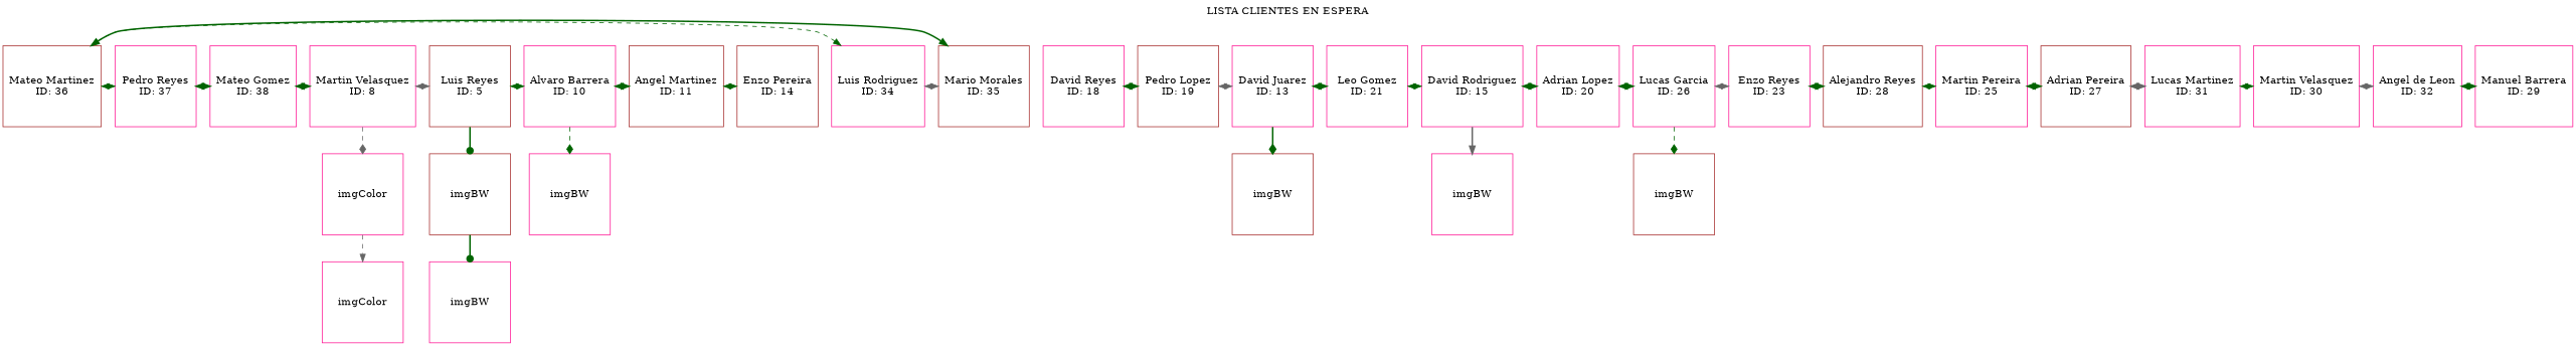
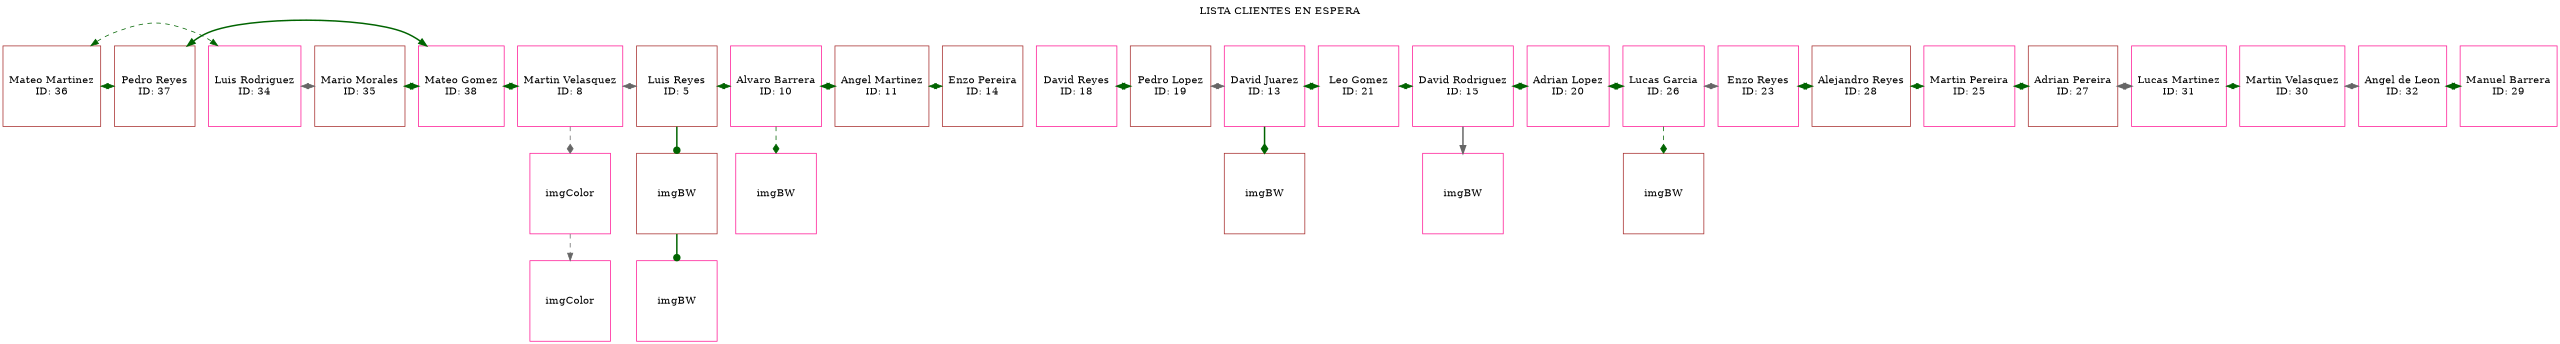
  digraph {
    label="LISTA CLIENTES EN ESPERA"
    labelloc=t
    node [color=deeppink shape=box]
    edge [color=darkgreen dir=both style=dashed]
    n1 [height=1.5 label="Martin Velasquez\nID: 8" width=1.5]
    n2 [color=brown height=1.5 label="Luis Reyes\nID: 5" width=1.5]
    n3 [height=1.5 label="Alvaro Barrera\nID: 10" width=1.5]
    n4 [color=brown height=1.5 label="Angel Martinez\nID: 11" width=1.5]
    n5 [color=brown height=1.5 label="Enzo Pereira\nID: 14" width=1.5]
    n6 [height=1.5 label="David Reyes\nID: 18" width=1.5]
    n7 [color=brown height=1.5 label="Pedro Lopez\nID: 19" width=1.5]
    n8 [height=1.5 label="David Juarez\nID: 13" width=1.5]
    n9 [height=1.5 label="Leo Gomez\nID: 21" width=1.5]
    n10 [height=1.5 label="David Rodriguez\nID: 15" width=1.5]
    n11 [height=1.5 label="Adrian Lopez\nID: 20" width=1.5]
    n12 [height=1.5 label="Lucas Garcia\nID: 26" width=1.5]
    n13 [height=1.5 label="Enzo Reyes\nID: 23" width=1.5]
    n14 [color=brown height=1.5 label="Alejandro Reyes\nID: 28" width=1.5]
    n15 [height=1.5 label="Martin Pereira\nID: 25" width=1.5]
    n16 [color=brown height=1.5 label="Adrian Pereira\nID: 27" width=1.5]
    n17 [height=1.5 label="Lucas Martinez\nID: 31" width=1.5]
    n18 [height=1.5 label="Martin Velasquez\nID: 30" width=1.5]
    n19 [height=1.5 label="Angel de Leon\nID: 32" width=1.5]
    n20 [height=1.5 label="Manuel Barrera\nID: 29" width=1.5]
    n21 [height=1.5 label="Luis Rodriguez\nID: 34" width=1.5]
    n22 [color=brown height=1.5 label="Mario Morales\nID: 35" width=1.5]
    n23 [color=brown height=1.5 label="Mateo Martinez\nID: 36" width=1.5]
-   n24 [height=1.5 label="Pedro Reyes\nID: 37" width=1.5]
+   n24 [color=brown height=1.5 label="Pedro Reyes\nID: 37" width=1.5]
    n25 [height=1.5 label="Mateo Gomez\nID: 38" width=1.5]
    n26 [height=1.5 label=imgColor width=1.5]
    n27 [color=brown height=1.5 label=imgBW width=1.5]
    n28 [height=1.5 label=imgBW width=1.5]
    n29 [color=brown height=1.5 label=imgBW width=1.5]
    n30 [height=1.5 label=imgBW width=1.5]
    n31 [color=brown height=1.5 label=imgBW width=1.5]
    n32 [height=1.5 label=imgColor width=1.5]
    n33 [height=1.5 label=imgBW width=1.5]
    subgraph sub_1 {
      rank=same
      n1
      n2
    }
    subgraph sub_2 {
      rank=same
      n2
      n3
    }
    subgraph sub_3 {
      rank=same
      n3
      n4
    }
    subgraph sub_4 {
      rank=same
      n4
      n5
    }
    subgraph sub_5 {
      rank=same
      n5
      n6
    }
    subgraph sub_6 {
      rank=same
      n6
      n7
    }
    subgraph sub_7 {
      rank=same
      n7
      n8
    }
    subgraph sub_8 {
      rank=same
      n8
      n9
    }
    subgraph sub_9 {
      rank=same
      n9
      n10
    }
    subgraph sub_10 {
      rank=same
      n10
      n11
    }
    subgraph sub_11 {
      rank=same
      n11
      n12
    }
    subgraph sub_12 {
      rank=same
      n12
      n13
    }
    subgraph sub_13 {
      rank=same
      n13
      n14
    }
    subgraph sub_14 {
      rank=same
      n14
      n15
    }
    subgraph sub_15 {
      rank=same
      n15
      n16
    }
    subgraph sub_16 {
      rank=same
      n16
      n17
    }
    subgraph sub_17 {
      rank=same
      n17
      n18
    }
    subgraph sub_18 {
      rank=same
      n18
      n19
    }
    subgraph sub_19 {
      rank=same
      n19
      n20
    }
    subgraph sub_20 {
      rank=same
      n20
      n21
    }
    subgraph sub_21 {
      rank=same
      n21
      n22
    }
    subgraph sub_22 {
      rank=same
      n22
      n23
    }
    subgraph sub_23 {
      rank=same
      n23
      n24
    }
    subgraph sub_24 {
      rank=same
      n24
      n25
    }
    subgraph sub_25 {
      rank=same
      n1
      n25
    }
    n1 -> n2 [color=gray40]
    n1 -> n26 [arrowhead=diamond color=gray40 dir=""]
    n2 -> n3
    n2 -> n27 [arrowhead=dot style=bold dir=""]
    n3 -> n4 [style=bold]
    n3 -> n28 [arrowhead=diamond dir=""]
    n4 -> n5
    n6 -> n7 [style=bold]
    n7 -> n8 [color=gray40]
    n8 -> n9 [style=bold]
    n8 -> n29 [arrowhead=diamond style=bold dir=""]
    n9 -> n10
    n10 -> n11 [style=bold]
    n10 -> n30 [arrowhead=normal color=gray40 style=bold dir=""]
    n11 -> n12 [style=bold]
    n12 -> n13 [color=gray40]
    n12 -> n31 [arrowhead=diamond dir=""]
    n13 -> n14 [style=bold]
    n14 -> n15
    n15 -> n16 [style=bold]
    n16 -> n17 [color=gray40 style=bold]
    n17 -> n18
    n18 -> n19 [color=gray40]
    n19 -> n20 [style=bold]
    n21 -> n22 [color=gray40]
-   n22 -> n23 [style=bold]
+   n22 -> n25 [style=bold]
    n23 -> n21
    n23 -> n24
    n24 -> n25 [style=bold]
    n25 -> n1 [style=bold]
    n26 -> n32 [arrowhead=normal color=gray40 dir=""]
    n27 -> n33 [arrowhead=dot style=bold dir=""]
  }
